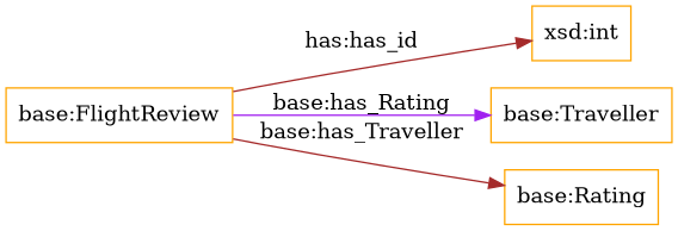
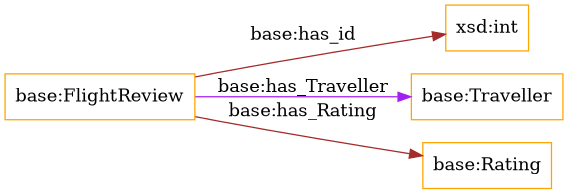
  digraph {
    rankdir=LR
    node [color=orange shape=rectangle]
    edge [color=brown]
    "base:FlightReview"
    "xsd:int"
    "base:Traveller"
    "base:Rating"
-   "base:FlightReview" -> "xsd:int" [label="has:has_id"]
-   "base:FlightReview" -> "base:Traveller" [color=purple label="base:has_Rating"]
-   "base:FlightReview" -> "base:Rating" [label="base:has_Traveller"]
+   "base:FlightReview" -> "xsd:int" [label="base:has_id"]
+   "base:FlightReview" -> "base:Traveller" [color=purple label="base:has_Traveller"]
+   "base:FlightReview" -> "base:Rating" [label="base:has_Rating"]
  }
